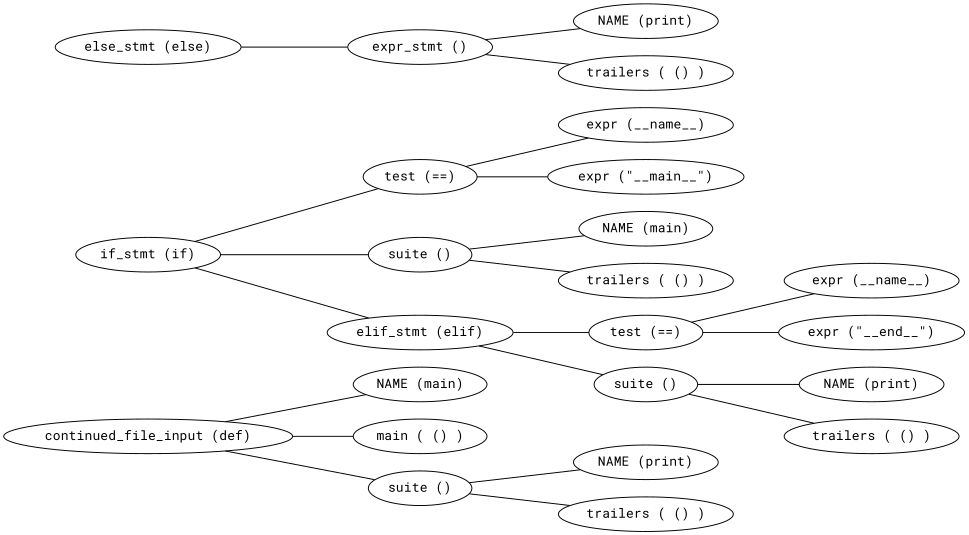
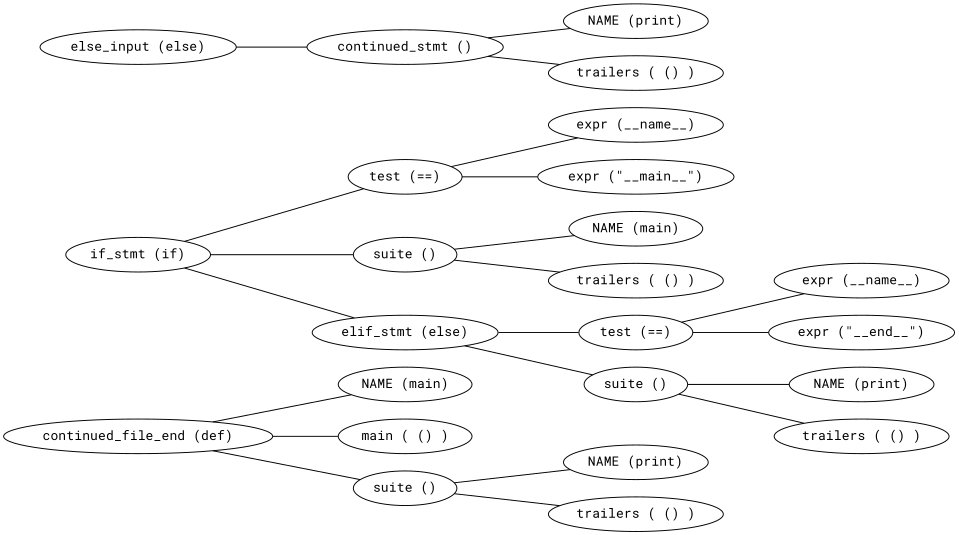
  graph {
    fontname="Roboto Mono"
    rankdir=LR
    node [fontname="Roboto Mono"]
    edge [fontname="Roboto Mono"]
-   n1 [label="continued_file_input (def)"]
+   n1 [label="continued_file_end (def)"]
    n2 [label="NAME (main)"]
    n3 [label="main ( () )"]
    n4 [label="suite ()"]
    n5 [label="if_stmt (if)"]
    n6 [label="test (==)"]
    n7 [label="suite ()"]
-   n8 [label="elif_stmt (elif)"]
+   n8 [label="elif_stmt (else)"]
    n9 [label="NAME (print)"]
    n10 [label="trailers ( () )"]
    n11 [label="expr (__name__)"]
    n12 [label="expr (&quot;__main__&quot;)"]
    n13 [label="NAME (main)"]
    n14 [label="trailers ( () )"]
    n15 [label="test (==)"]
    n16 [label="suite ()"]
-   n17 [label="else_stmt (else)"]
-   n18 [label="expr_stmt ()"]
+   n17 [label="else_input (else)"]
+   n18 [label="continued_stmt ()"]
    n19 [label="expr (__name__)"]
    n20 [label="expr (&quot;__end__&quot;)"]
    n21 [label="NAME (print)"]
    n22 [label="trailers ( () )"]
    n23 [label="NAME (print)"]
    n24 [label="trailers ( () )"]
    n1 -- n2
    n1 -- n3
    n1 -- n4
    n4 -- n9
    n4 -- n10
    n5 -- n6
    n5 -- n7
    n5 -- n8
    n6 -- n11
    n6 -- n12
    n7 -- n13
    n7 -- n14
    n8 -- n15
    n8 -- n16
    n15 -- n19
    n15 -- n20
    n16 -- n21
    n16 -- n22
    n17 -- n18
    n18 -- n23
    n18 -- n24
  }
